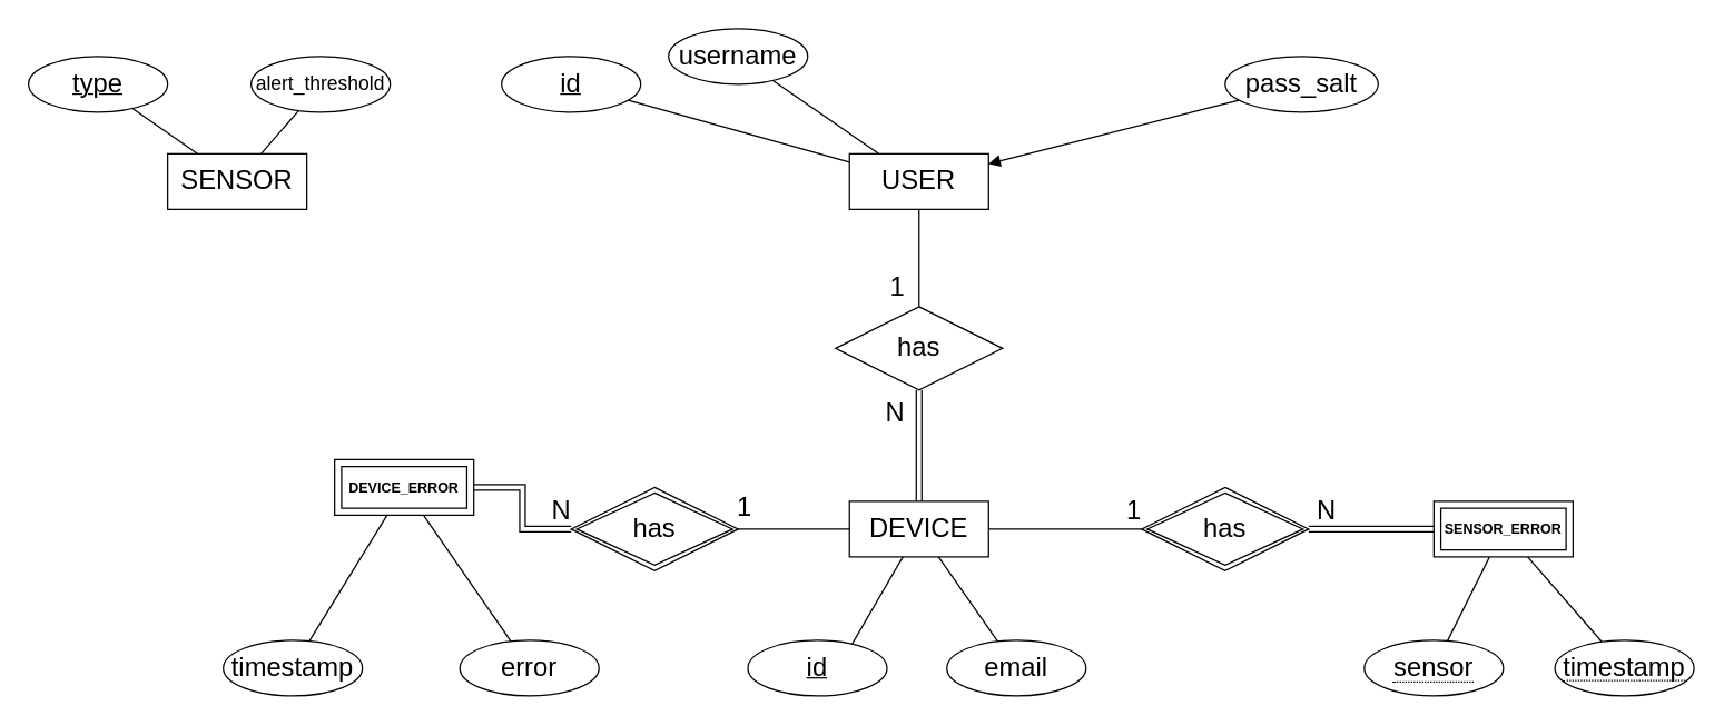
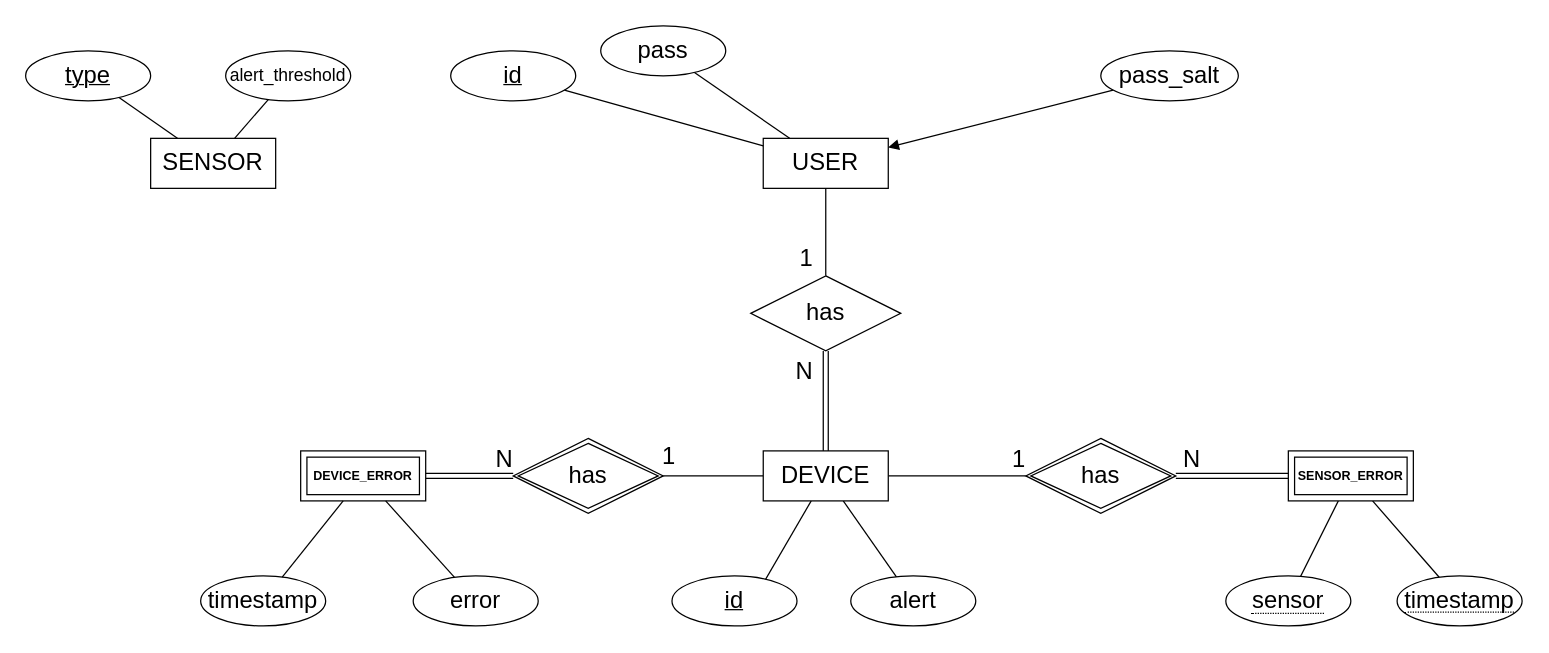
  <mxCell id="0" />
  <mxCell id="1" parent="0" />
  <mxCell id="2" value="" style="endArrow=none;html=1;rounded=0;" parent="1" target="22" edge="1"><mxGeometry relative="1" as="geometry"><mxPoint x="607.471" y="470.225" as="sourcePoint" /><mxPoint x="634" y="400" as="targetPoint" /></mxGeometry></mxCell>
  <mxCell id="3" value="" style="endArrow=none;html=1;rounded=0;" parent="1" source="4" target="22" edge="1"><mxGeometry relative="1" as="geometry"><mxPoint x="707.117" y="309.325" as="sourcePoint" /><mxPoint x="678.182" y="400" as="targetPoint" /></mxGeometry></mxCell>
- <mxCell id="4" value="&lt;font style=&quot;font-size: 19px;&quot;&gt;email&lt;/font&gt;" style="ellipse;whiteSpace=wrap;html=1;align=center;" parent="1" vertex="1"><mxGeometry x="680" y="460" width="100" height="40" as="geometry" /></mxCell>
+ <mxCell id="4" value="&lt;font style=&quot;font-size: 19px;&quot;&gt;alert&lt;/font&gt;" style="ellipse;whiteSpace=wrap;html=1;align=center;" parent="1" vertex="1"><mxGeometry x="680" y="460" width="100" height="40" as="geometry" /></mxCell>
  <mxCell id="5" value="&lt;font style=&quot;font-size: 19px;&quot;&gt;USER&lt;/font&gt;" style="whiteSpace=wrap;html=1;align=center;" parent="1" vertex="1"><mxGeometry x="610" y="110" width="100" height="40" as="geometry" /></mxCell>
  <mxCell id="6" value="&lt;font style=&quot;font-size: 19px;&quot;&gt;id&lt;/font&gt;" style="ellipse;whiteSpace=wrap;html=1;align=center;fontStyle=4;" parent="1" vertex="1"><mxGeometry x="360" y="40" width="100" height="40" as="geometry" /></mxCell>
  <mxCell id="7" value="" style="endArrow=none;html=1;rounded=0;" parent="1" source="6" target="5" edge="1"><mxGeometry relative="1" as="geometry"><mxPoint x="526.75" y="48.844" as="sourcePoint" /><mxPoint x="574" y="100" as="targetPoint" /></mxGeometry></mxCell>
- <mxCell id="8" value="&lt;font style=&quot;font-size: 19px;&quot;&gt;username&lt;/font&gt;" style="ellipse;whiteSpace=wrap;html=1;align=center;" parent="1" vertex="1"><mxGeometry x="480" y="20" width="100" height="40" as="geometry" /></mxCell>
+ <mxCell id="8" value="&lt;font style=&quot;font-size: 19px;&quot;&gt;pass&lt;/font&gt;" style="ellipse;whiteSpace=wrap;html=1;align=center;" parent="1" vertex="1"><mxGeometry x="480" y="20" width="100" height="40" as="geometry" /></mxCell>
  <mxCell id="9" value="" style="endArrow=none;html=1;rounded=0;" parent="1" source="8" target="5" edge="1"><mxGeometry relative="1" as="geometry"><mxPoint x="543.908" y="47.565" as="sourcePoint" /><mxPoint x="642.727" y="120" as="targetPoint" /></mxGeometry></mxCell>
  <mxCell id="10" value="" style="endArrow=none;html=1;rounded=0;" parent="1" source="5" target="24" edge="1"><mxGeometry relative="1" as="geometry"><mxPoint x="630" y="240" as="sourcePoint" /><mxPoint x="660" y="220" as="targetPoint" /></mxGeometry></mxCell>
  <mxCell id="11" value="&lt;font style=&quot;font-size: 19px;&quot;&gt;1&lt;/font&gt;" style="resizable=0;html=1;align=right;verticalAlign=bottom;" parent="10" connectable="0" vertex="1"><mxGeometry x="1" relative="1" as="geometry"><mxPoint x="-10" as="offset" /></mxGeometry></mxCell>
  <mxCell id="12" value="&lt;font style=&quot;font-size: 19px;&quot;&gt;1&lt;/font&gt;" style="resizable=0;html=1;align=right;verticalAlign=bottom;" parent="10" connectable="0" vertex="1"><mxGeometry x="1" relative="1" as="geometry"><mxPoint x="160" y="160" as="offset" /></mxGeometry></mxCell>
  <mxCell id="13" value="&lt;font style=&quot;font-size: 19px;&quot;&gt;1&lt;/font&gt;" style="resizable=0;html=1;align=right;verticalAlign=bottom;" parent="10" connectable="0" vertex="1"><mxGeometry x="1" relative="1" as="geometry"><mxPoint x="-120" y="158" as="offset" /></mxGeometry></mxCell>
  <mxCell id="14" value="" style="endArrow=none;html=1;rounded=0;shape=link;exitX=0.5;exitY=0;exitDx=0;exitDy=0;" parent="1" source="22" target="24" edge="1"><mxGeometry relative="1" as="geometry"><mxPoint x="660" y="360" as="sourcePoint" /><mxPoint x="660" y="280" as="targetPoint" /></mxGeometry></mxCell>
  <mxCell id="15" value="&lt;font style=&quot;font-size: 19px;&quot;&gt;N&lt;/font&gt;" style="resizable=0;html=1;align=right;verticalAlign=bottom;" parent="14" connectable="0" vertex="1"><mxGeometry x="1" relative="1" as="geometry"><mxPoint x="-10" y="30" as="offset" /></mxGeometry></mxCell>
  <mxCell id="16" value="&lt;font style=&quot;font-size: 19px;&quot;&gt;N&lt;/font&gt;" style="resizable=0;html=1;align=right;verticalAlign=bottom;" parent="14" connectable="0" vertex="1"><mxGeometry x="1" relative="1" as="geometry"><mxPoint x="300" y="100" as="offset" /></mxGeometry></mxCell>
  <mxCell id="17" value="&lt;font style=&quot;font-size: 19px;&quot;&gt;N&lt;/font&gt;" style="resizable=0;html=1;align=right;verticalAlign=bottom;" parent="14" connectable="0" vertex="1"><mxGeometry x="1" relative="1" as="geometry"><mxPoint x="-250" y="100" as="offset" /></mxGeometry></mxCell>
  <mxCell id="18" value="&lt;font style=&quot;font-size: 19px;&quot;&gt;pass_salt&lt;/font&gt;" style="ellipse;whiteSpace=wrap;html=1;align=center;" parent="1" vertex="1"><mxGeometry x="880" y="40" width="110" height="40" as="geometry" /></mxCell>
  <mxCell id="19" value="" style="endArrow=block;html=1;rounded=0;" parent="1" source="18" target="5" edge="1"><mxGeometry relative="1" as="geometry"><mxPoint x="862.291" y="117.647" as="sourcePoint" /><mxPoint x="780.002" y="170" as="targetPoint" /></mxGeometry></mxCell>
  <mxCell id="20" style="edgeStyle=orthogonalEdgeStyle;rounded=0;orthogonalLoop=1;jettySize=auto;html=1;endArrow=none;endFill=0;" parent="1" source="22" target="29" edge="1"><mxGeometry relative="1" as="geometry"><mxPoint x="815" y="380" as="targetPoint" /></mxGeometry></mxCell>
  <mxCell id="21" style="edgeStyle=orthogonalEdgeStyle;rounded=0;orthogonalLoop=1;jettySize=auto;html=1;endArrow=none;endFill=0;" parent="1" source="22" target="34" edge="1"><mxGeometry relative="1" as="geometry" /></mxCell>
  <mxCell id="22" value="&lt;font style=&quot;font-size: 19px;&quot;&gt;DEVICE&lt;/font&gt;" style="whiteSpace=wrap;html=1;align=center;" parent="1" vertex="1"><mxGeometry x="610" y="360" width="100" height="40" as="geometry" /></mxCell>
  <mxCell id="23" value="&lt;font style=&quot;font-size: 19px;&quot;&gt;id&lt;/font&gt;" style="ellipse;whiteSpace=wrap;html=1;align=center;fontStyle=4;" parent="1" vertex="1"><mxGeometry x="537" y="460" width="100" height="40" as="geometry" /></mxCell>
  <mxCell id="24" value="&lt;font style=&quot;font-size: 19px;&quot;&gt;has&lt;/font&gt;" style="shape=rhombus;perimeter=rhombusPerimeter;whiteSpace=wrap;html=1;align=center;" parent="1" vertex="1"><mxGeometry x="600" y="220" width="120" height="60" as="geometry" /></mxCell>
  <mxCell id="25" style="edgeStyle=orthogonalEdgeStyle;rounded=0;orthogonalLoop=1;jettySize=auto;html=1;shape=link;" parent="1" source="29" edge="1"><mxGeometry relative="1" as="geometry"><mxPoint x="935" y="380" as="sourcePoint" /><mxPoint x="1039" y="380" as="targetPoint" /></mxGeometry></mxCell>
  <mxCell id="26" value="" style="endArrow=none;html=1;rounded=0;" parent="1" source="30" target="28" edge="1"><mxGeometry relative="1" as="geometry"><mxPoint x="1030" y="460" as="sourcePoint" /><mxPoint x="1089.4" y="400" as="targetPoint" /></mxGeometry></mxCell>
  <mxCell id="27" value="" style="endArrow=none;html=1;rounded=0;" parent="1" source="31" target="28" edge="1"><mxGeometry relative="1" as="geometry"><mxPoint x="1204" y="480" as="sourcePoint" /><mxPoint x="1112" y="400" as="targetPoint" /></mxGeometry></mxCell>
  <mxCell id="28" value="SENSOR_ERROR" style="shape=ext;margin=3;double=1;whiteSpace=wrap;html=1;align=center;fontSize=10;fontStyle=1" parent="1" vertex="1"><mxGeometry x="1030" y="360" width="100" height="40" as="geometry" /></mxCell>
  <mxCell id="29" value="has" style="shape=rhombus;double=1;perimeter=rhombusPerimeter;whiteSpace=wrap;html=1;align=center;fontSize=19;" parent="1" vertex="1"><mxGeometry x="820" y="350" width="120" height="60" as="geometry" /></mxCell>
  <mxCell id="30" value="&lt;span style=&quot;border-bottom: 1px dotted; font-size: 19px;&quot;&gt;sensor&lt;/span&gt;" style="ellipse;whiteSpace=wrap;html=1;align=center;fontSize=19;" parent="1" vertex="1"><mxGeometry x="980" y="460" width="100" height="40" as="geometry" /></mxCell>
  <mxCell id="31" value="&lt;span style=&quot;border-bottom: 1px dotted&quot;&gt;&lt;font style=&quot;font-size: 19px;&quot;&gt;timestamp&lt;/font&gt;&lt;/span&gt;" style="ellipse;whiteSpace=wrap;html=1;align=center;" parent="1" vertex="1"><mxGeometry x="1117" y="460" width="100" height="40" as="geometry" /></mxCell>
  <mxCell id="32" style="edgeStyle=orthogonalEdgeStyle;rounded=0;orthogonalLoop=1;jettySize=auto;html=1;endArrow=none;endFill=0;shape=link;" parent="1" source="33" target="34" edge="1"><mxGeometry relative="1" as="geometry" /></mxCell>
- <mxCell id="33" value="DEVICE_ERROR" style="shape=ext;margin=3;double=1;whiteSpace=wrap;html=1;align=center;fontSize=10;fontStyle=1" parent="1" vertex="1"><mxGeometry x="240" y="330" width="100" height="40" as="geometry" /></mxCell>
+ <mxCell id="33" value="DEVICE_ERROR" style="shape=ext;margin=3;double=1;whiteSpace=wrap;html=1;align=center;fontSize=10;fontStyle=1" parent="1" vertex="1"><mxGeometry x="240" y="360" width="100" height="40" as="geometry" /></mxCell>
  <mxCell id="34" value="has" style="shape=rhombus;double=1;perimeter=rhombusPerimeter;whiteSpace=wrap;html=1;align=center;fontSize=19;" parent="1" vertex="1"><mxGeometry x="410" y="350" width="120" height="60" as="geometry" /></mxCell>
  <mxCell id="35" value="" style="endArrow=none;html=1;rounded=0;" parent="1" source="36" target="33" edge="1"><mxGeometry relative="1" as="geometry"><mxPoint x="210.137" y="451.694" as="sourcePoint" /><mxPoint x="1080" y="410" as="targetPoint" /></mxGeometry></mxCell>
  <mxCell id="36" value="&lt;span style=&quot;font-size: 19px;&quot;&gt;error&lt;/span&gt;" style="ellipse;whiteSpace=wrap;html=1;align=center;" parent="1" vertex="1"><mxGeometry x="330" y="460" width="100" height="40" as="geometry" /></mxCell>
  <mxCell id="37" value="timestamp" style="ellipse;whiteSpace=wrap;html=1;align=center;fontSize=19;" parent="1" vertex="1"><mxGeometry x="160" y="460" width="100" height="40" as="geometry" /></mxCell>
  <mxCell id="38" value="" style="endArrow=none;html=1;rounded=0;" parent="1" source="37" target="33" edge="1"><mxGeometry relative="1" as="geometry"><mxPoint x="300" y="470" as="sourcePoint" /><mxPoint x="300" y="410" as="targetPoint" /></mxGeometry></mxCell>
  <mxCell id="39" value="&lt;font style=&quot;font-size: 19px;&quot;&gt;SENSOR&lt;/font&gt;" style="whiteSpace=wrap;html=1;align=center;" parent="1" vertex="1"><mxGeometry x="120" y="110" width="100" height="40" as="geometry" /></mxCell>
  <mxCell id="40" value="&lt;font style=&quot;font-size: 19px;&quot;&gt;type&lt;/font&gt;" style="ellipse;whiteSpace=wrap;html=1;align=center;fontStyle=4;" parent="1" vertex="1"><mxGeometry x="20" y="40" width="100" height="40" as="geometry" /></mxCell>
  <mxCell id="41" value="" style="endArrow=none;html=1;rounded=0;" parent="1" source="40" target="39" edge="1"><mxGeometry relative="1" as="geometry"><mxPoint x="461" y="81" as="sourcePoint" /><mxPoint x="620" y="126" as="targetPoint" /></mxGeometry></mxCell>
  <mxCell id="42" value="&lt;font style=&quot;font-size: 14px;&quot;&gt;alert_threshold&lt;/font&gt;" style="ellipse;whiteSpace=wrap;html=1;align=center;" parent="1" vertex="1"><mxGeometry x="180" y="40" width="100" height="40" as="geometry" /></mxCell>
  <mxCell id="43" value="" style="endArrow=none;html=1;rounded=0;" parent="1" source="42" target="39" edge="1"><mxGeometry relative="1" as="geometry"><mxPoint x="461" y="81" as="sourcePoint" /><mxPoint x="620" y="126" as="targetPoint" /></mxGeometry></mxCell>
